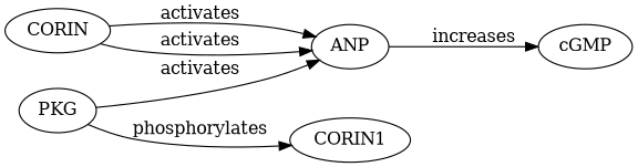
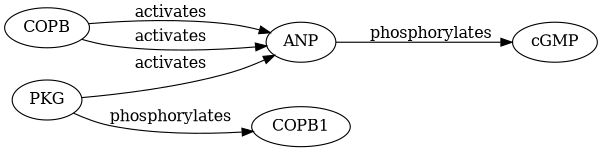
  digraph {
    rankdir=LR
    edge [evidence="CORIN is a serine protease that activates atrial natriuretic peptide (ANP) by cleaving its precursor. (PMID: 12345678)" probability=0.9]
-   CORIN
+   CORIN [label=COPB]
    ANP
    cGMP
    PKG
-   COPB1 [label=CORIN1]
+   COPB1
    CORIN -> ANP [label=activates]
    CORIN -> ANP [label=activates]
-   ANP -> cGMP [evidence="ANP binds to its receptor, leading to increased production of cGMP. (PMID: 23456789)" label=increases probability=0.8]
+   ANP -> cGMP [evidence="ANP binds to its receptor, leading to increased production of cGMP. (PMID: 23456789)" label=phosphorylates probability=0.8]
    PKG -> ANP [evidence="ANP increases cGMP levels, which activate protein kinase G (PKG). (PMID: 45678901)" label=activates probability=0.7]
    PKG -> COPB1 [evidence="PKG can phosphorylate proteins involved in vesicular transport, potentially affecting COPB1. (PMID: 56789012)" label=phosphorylates probability=0.5]
  }
